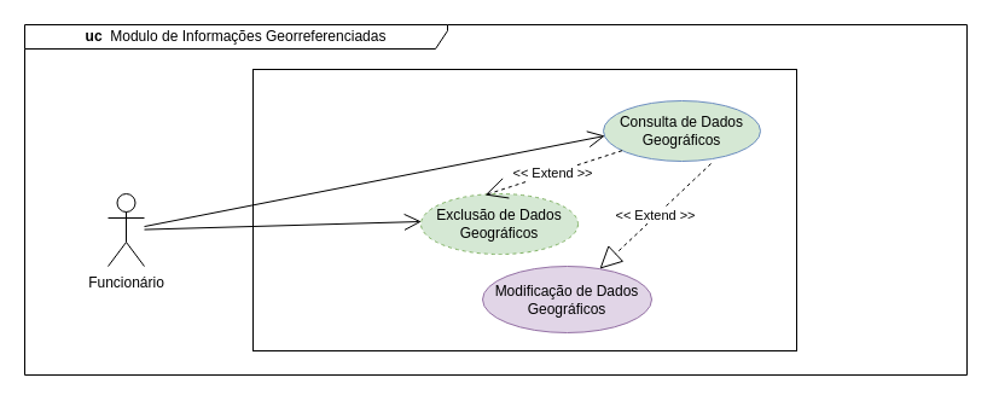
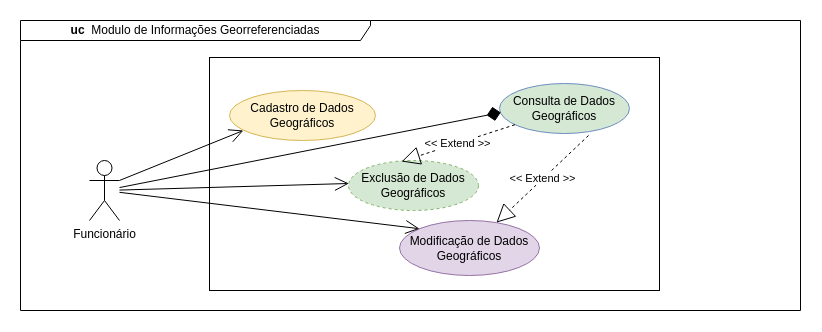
  <mxCell id="0" />
  <mxCell id="1" parent="0" />
  <mxCell id="2" value="&lt;div style=&quot;text-align: left&quot;&gt;&lt;b&gt;uc&lt;/b&gt;&lt;span&gt;&amp;nbsp; Modulo de Informações Georreferenciadas&lt;/span&gt;&lt;/div&gt;" style="shape=umlFrame;whiteSpace=wrap;html=1;width=350;height=20;" parent="1" vertex="1"><mxGeometry x="20" y="20" width="780" height="290" as="geometry" /></mxCell>
  <mxCell id="3" value="" style="html=1;" parent="1" vertex="1"><mxGeometry x="209" y="57" width="450" height="233" as="geometry" /></mxCell>
  <mxCell id="4" value="Funcionário" style="shape=umlActor;verticalLabelPosition=bottom;verticalAlign=top;html=1;outlineConnect=0;" parent="1" vertex="1"><mxGeometry x="89" y="160" width="30" height="60" as="geometry" /></mxCell>
+ <mxCell id="5" value="Cadastro de Dados Geográficos" style="ellipse;whiteSpace=wrap;html=1;fillColor=#fff2cc;strokeColor=#d6b656;" parent="1" vertex="1"><mxGeometry x="229" y="90" width="146" height="50" as="geometry" /></mxCell>
  <mxCell id="6" value="Modificação de Dados Geográficos" style="ellipse;whiteSpace=wrap;html=1;fillColor=#e1d5e7;strokeColor=#9673a6;" parent="1" vertex="1"><mxGeometry x="399" y="220" width="140" height="55" as="geometry" /></mxCell>
  <mxCell id="7" value="Consulta de Dados Geográficos" style="ellipse;whiteSpace=wrap;html=1;fillColor=#d5e8d4;strokeColor=#6c8ebf;" parent="1" vertex="1"><mxGeometry x="499" y="83" width="130" height="50" as="geometry" /></mxCell>
  <mxCell id="8" value="Exclusão de Dados Geográficos" style="ellipse;whiteSpace=wrap;html=1;fillColor=#d5e8d4;strokeColor=#82b366;dashed=1;" parent="1" vertex="1"><mxGeometry x="348" y="160" width="130" height="50" as="geometry" /></mxCell>
- <mxCell id="10" value="" style="endArrow=open;endFill=1;endSize=12;html=1;entryX=0.01;entryY=0.58;entryDx=0;entryDy=0;entryPerimeter=0;" parent="1" target="7" edge="1" source="4"><mxGeometry width="160" relative="1" as="geometry"><mxPoint x="129" y="220" as="sourcePoint" /><mxPoint x="359" y="203" as="targetPoint" /></mxGeometry></mxCell>
+ <mxCell id="9" value="" style="endArrow=open;endFill=1;endSize=12;html=1;entryX=0;entryY=0;entryDx=0;entryDy=0;" parent="1" source="4" target="6" edge="1"><mxGeometry width="160" relative="1" as="geometry"><mxPoint x="159" y="250" as="sourcePoint" /><mxPoint x="299" y="250" as="targetPoint" /></mxGeometry></mxCell>
+ <mxCell id="10" value="" style="endArrow=diamond;endFill=1;endSize=12;html=1;entryX=0.01;entryY=0.58;entryDx=0;entryDy=0;entryPerimeter=0;" parent="1" target="7" edge="1" source="4"><mxGeometry width="160" relative="1" as="geometry"><mxPoint x="129" y="220" as="sourcePoint" /><mxPoint x="359" y="203" as="targetPoint" /></mxGeometry></mxCell>
  <mxCell id="11" value="" style="endArrow=open;endFill=1;endSize=12;html=1;entryX=0.003;entryY=0.46;entryDx=0;entryDy=0;entryPerimeter=0;" parent="1" target="8" edge="1" source="4"><mxGeometry width="160" relative="1" as="geometry"><mxPoint x="139" y="220" as="sourcePoint" /><mxPoint x="369" y="309" as="targetPoint" /></mxGeometry></mxCell>
- <mxCell id="13" value="&amp;lt;&amp;lt; Extend &amp;gt;&amp;gt;" style="endArrow=open;endSize=16;endFill=0;html=1;dashed=1;entryX=0.408;entryY=0.02;entryDx=0;entryDy=0;entryPerimeter=0;" parent="1" source="7" target="8" edge="1"><mxGeometry width="160" relative="1" as="geometry"><mxPoint x="281.381" y="199.213" as="sourcePoint" /><mxPoint x="329" y="330" as="targetPoint" /></mxGeometry></mxCell>
+ <mxCell id="12" value="" style="endArrow=open;endFill=1;endSize=12;html=1;entryX=0.095;entryY=0.8;entryDx=0;entryDy=0;entryPerimeter=0;exitX=1;exitY=0.333;exitDx=0;exitDy=0;exitPerimeter=0;" parent="1" target="5" edge="1" source="4"><mxGeometry width="160" relative="1" as="geometry"><mxPoint x="129" y="222" as="sourcePoint" /><mxPoint x="249" y="180" as="targetPoint" /></mxGeometry></mxCell>
+ <mxCell id="13" value="&amp;lt;&amp;lt; Extend &amp;gt;&amp;gt;" style="endArrow=block;endSize=16;endFill=0;html=1;dashed=1;entryX=0.408;entryY=0.02;entryDx=0;entryDy=0;entryPerimeter=0;" parent="1" source="7" target="8" edge="1"><mxGeometry width="160" relative="1" as="geometry"><mxPoint x="281.381" y="199.213" as="sourcePoint" /><mxPoint x="329" y="330" as="targetPoint" /></mxGeometry></mxCell>
  <mxCell id="14" value="&amp;lt;&amp;lt; Extend &amp;gt;&amp;gt;" style="endArrow=block;endSize=16;endFill=0;html=1;dashed=1;exitX=0.685;exitY=1.04;exitDx=0;exitDy=0;exitPerimeter=0;" parent="1" source="7" target="6" edge="1"><mxGeometry width="160" relative="1" as="geometry"><mxPoint x="471.49" y="198.453" as="sourcePoint" /><mxPoint x="326.04" y="349" as="targetPoint" /></mxGeometry></mxCell>
